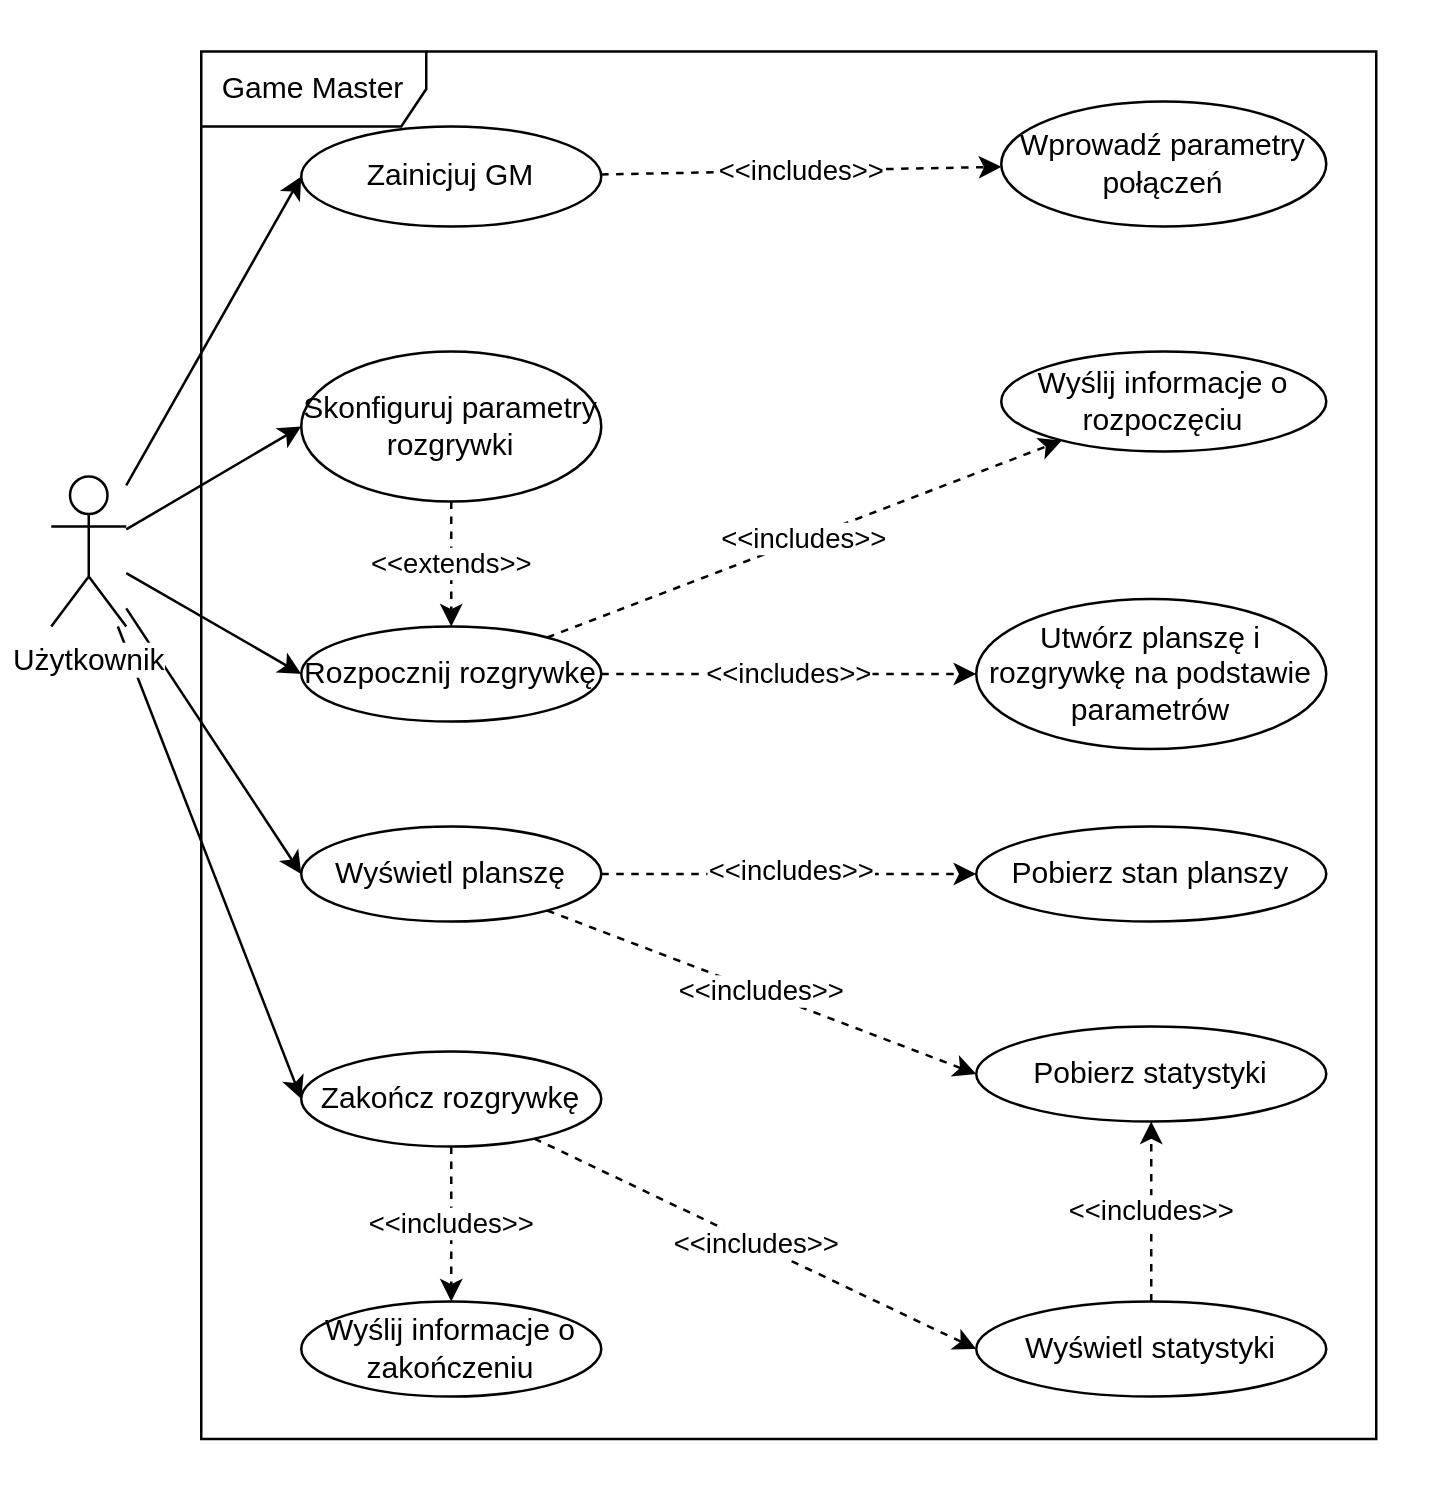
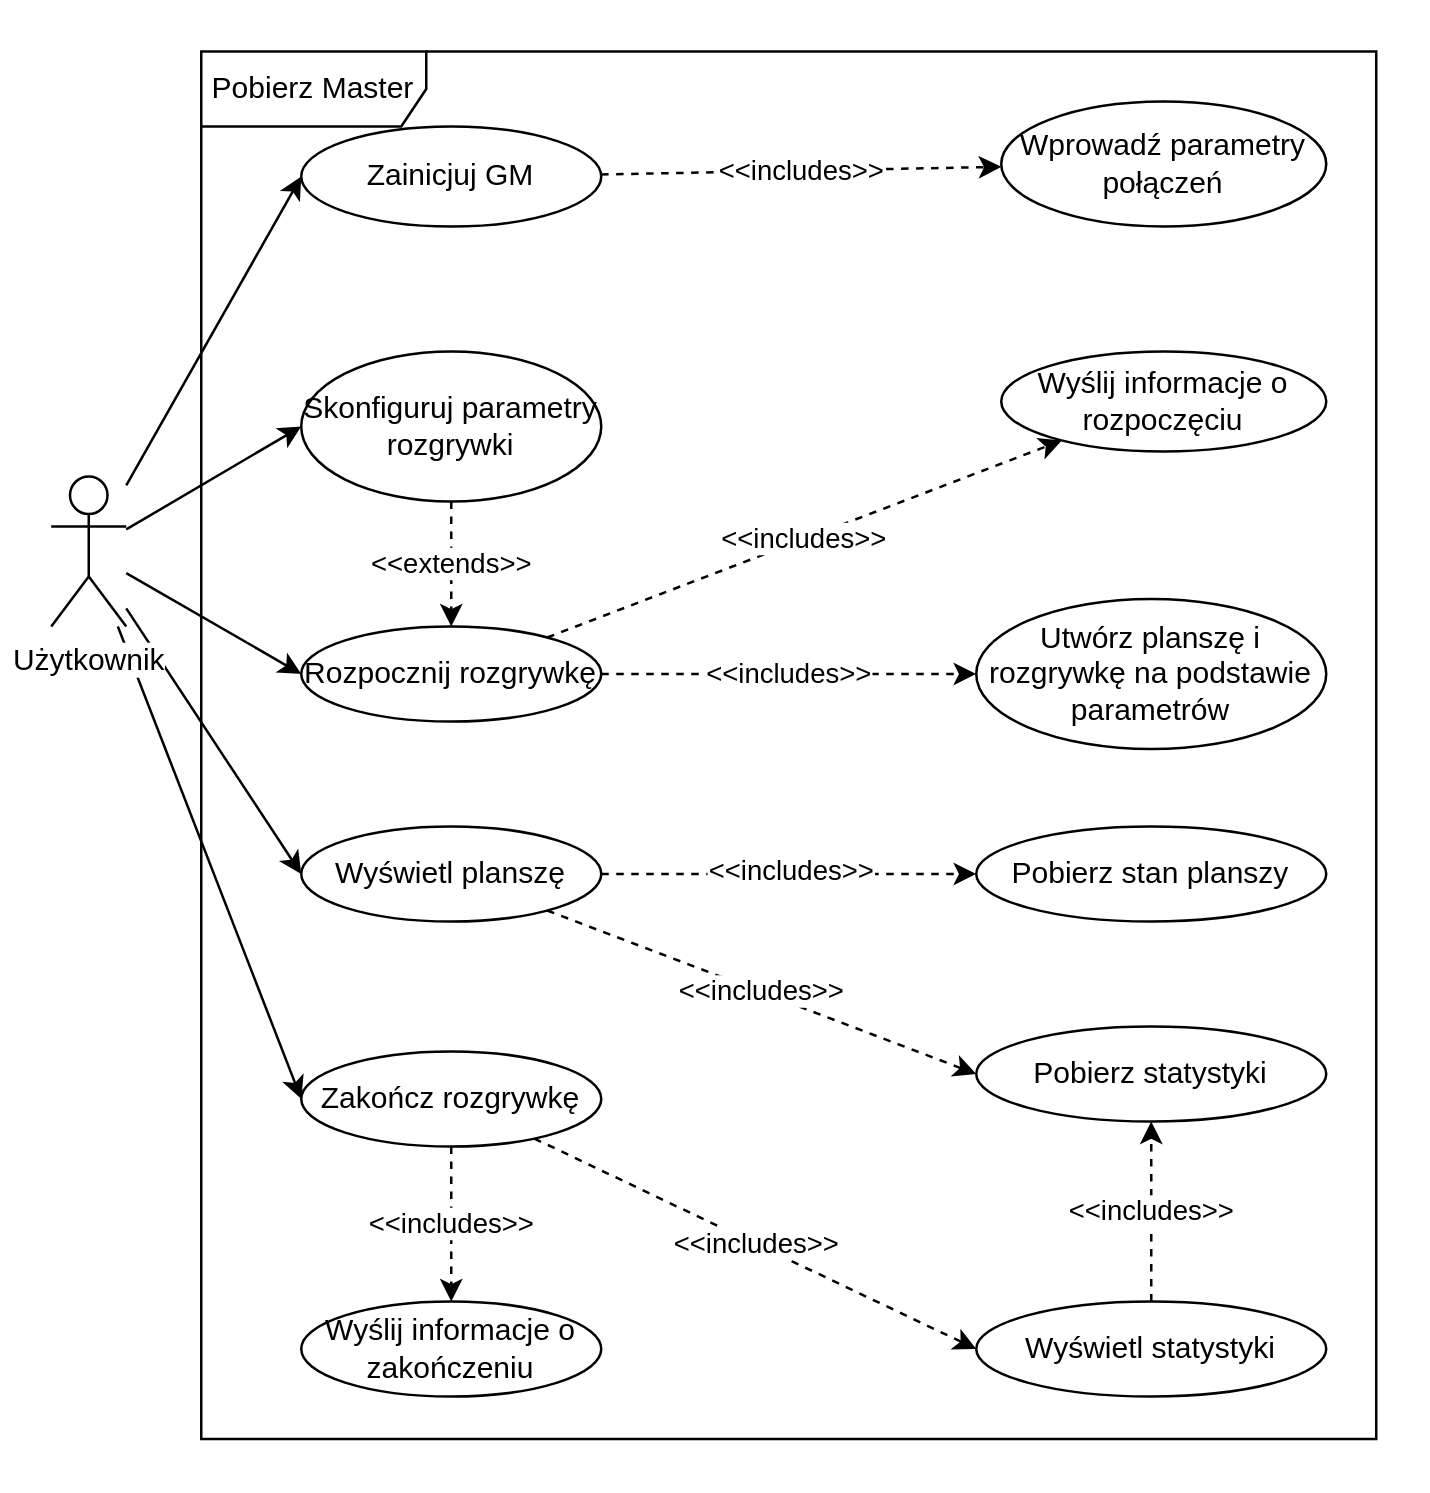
  <mxCell id="0" />
  <mxCell id="1" parent="0" />
  <mxCell id="2" style="rounded=0;orthogonalLoop=1;jettySize=auto;html=1;entryX=0;entryY=0.5;entryDx=0;entryDy=0;" parent="1" source="7" target="9" edge="1"><mxGeometry relative="1" as="geometry" /></mxCell>
  <mxCell id="3" style="rounded=0;orthogonalLoop=1;jettySize=auto;html=1;entryX=0;entryY=0.5;entryDx=0;entryDy=0;" parent="1" source="7" target="12" edge="1"><mxGeometry relative="1" as="geometry" /></mxCell>
  <mxCell id="4" style="rounded=0;orthogonalLoop=1;jettySize=auto;html=1;entryX=0;entryY=0.5;entryDx=0;entryDy=0;" parent="1" source="7" target="15" edge="1"><mxGeometry relative="1" as="geometry" /></mxCell>
  <mxCell id="5" style="rounded=0;orthogonalLoop=1;jettySize=auto;html=1;entryX=0;entryY=0.5;entryDx=0;entryDy=0;" parent="1" source="7" target="20" edge="1"><mxGeometry relative="1" as="geometry" /></mxCell>
  <mxCell id="6" style="rounded=0;orthogonalLoop=1;jettySize=auto;html=1;entryX=0;entryY=0.5;entryDx=0;entryDy=0;" parent="1" source="7" target="25" edge="1"><mxGeometry relative="1" as="geometry" /></mxCell>
  <mxCell id="7" value="Użytkownik" style="shape=umlActor;verticalLabelPosition=bottom;labelBackgroundColor=#ffffff;verticalAlign=top;html=1;outlineConnect=0;" parent="1" vertex="1"><mxGeometry x="20" y="190" width="30" height="60" as="geometry" /></mxCell>
  <mxCell id="8" value="&amp;lt;&amp;lt;includes&amp;gt;&amp;gt;" style="rounded=0;orthogonalLoop=1;jettySize=auto;html=1;dashed=1;" parent="1" source="9" target="10" edge="1"><mxGeometry relative="1" as="geometry" /></mxCell>
  <mxCell id="9" value="Zainicjuj GM" style="ellipse;whiteSpace=wrap;html=1;" parent="1" vertex="1"><mxGeometry x="120" y="50" width="120" height="40" as="geometry" /></mxCell>
  <mxCell id="10" value="Wprowadź parametry połączeń" style="ellipse;whiteSpace=wrap;html=1;" parent="1" vertex="1"><mxGeometry x="400" y="40" width="130" height="50" as="geometry" /></mxCell>
  <mxCell id="11" value="&amp;lt;&amp;lt;extends&amp;gt;&amp;gt;" style="edgeStyle=none;rounded=0;orthogonalLoop=1;jettySize=auto;html=1;entryX=0.5;entryY=0;entryDx=0;entryDy=0;dashed=1;endArrow=classic;endFill=1;" parent="1" source="12" target="15" edge="1"><mxGeometry relative="1" as="geometry" /></mxCell>
  <mxCell id="12" value="Skonfiguruj parametry rozgrywki" style="ellipse;whiteSpace=wrap;html=1;" parent="1" vertex="1"><mxGeometry x="120" y="140" width="120" height="60" as="geometry" /></mxCell>
  <mxCell id="13" value="&amp;lt;&amp;lt;includes&amp;gt;&amp;gt;" style="edgeStyle=none;rounded=0;orthogonalLoop=1;jettySize=auto;html=1;dashed=1;endArrow=classic;endFill=1;" parent="1" source="15" target="17" edge="1"><mxGeometry relative="1" as="geometry" /></mxCell>
  <mxCell id="14" value="&amp;lt;&amp;lt;includes&amp;gt;&amp;gt;" style="edgeStyle=none;rounded=0;orthogonalLoop=1;jettySize=auto;html=1;dashed=1;endArrow=classic;endFill=1;" parent="1" source="15" target="16" edge="1"><mxGeometry relative="1" as="geometry" /></mxCell>
  <mxCell id="15" value="Rozpocznij rozgrywkę" style="ellipse;whiteSpace=wrap;html=1;" parent="1" vertex="1"><mxGeometry x="120" y="250" width="120" height="38" as="geometry" /></mxCell>
  <mxCell id="16" value="Wyślij informacje o rozpoczęciu" style="ellipse;whiteSpace=wrap;html=1;" parent="1" vertex="1"><mxGeometry x="400" y="140" width="130" height="40" as="geometry" /></mxCell>
  <mxCell id="17" value="Utwórz planszę i rozgrywkę na podstawie parametrów" style="ellipse;whiteSpace=wrap;html=1;" parent="1" vertex="1"><mxGeometry x="390" y="239" width="140" height="60" as="geometry" /></mxCell>
  <mxCell id="18" value="&amp;lt;&amp;lt;includes&amp;gt;&amp;gt;" style="rounded=0;orthogonalLoop=1;jettySize=auto;html=1;entryX=0;entryY=0.5;entryDx=0;entryDy=0;dashed=1;" parent="1" source="20" target="21" edge="1"><mxGeometry x="0.007" y="1" relative="1" as="geometry"><mxPoint as="offset" /></mxGeometry></mxCell>
  <mxCell id="19" value="&amp;lt;&amp;lt;includes&amp;gt;&amp;gt;" style="rounded=0;orthogonalLoop=1;jettySize=auto;html=1;entryX=0;entryY=0.5;entryDx=0;entryDy=0;dashed=1;" parent="1" source="20" target="22" edge="1"><mxGeometry relative="1" as="geometry" /></mxCell>
  <mxCell id="20" value="Wyświetl planszę" style="ellipse;whiteSpace=wrap;html=1;" parent="1" vertex="1"><mxGeometry x="120" y="330" width="120" height="38" as="geometry" /></mxCell>
  <mxCell id="21" value="Pobierz stan planszy" style="ellipse;whiteSpace=wrap;html=1;" parent="1" vertex="1"><mxGeometry x="390" y="330" width="140" height="38" as="geometry" /></mxCell>
  <mxCell id="22" value="Pobierz statystyki" style="ellipse;whiteSpace=wrap;html=1;" parent="1" vertex="1"><mxGeometry x="390" y="410" width="140" height="38" as="geometry" /></mxCell>
  <mxCell id="23" value="&amp;lt;&amp;lt;includes&amp;gt;&amp;gt;" style="rounded=0;orthogonalLoop=1;jettySize=auto;html=1;dashed=1;" parent="1" source="25" target="26" edge="1"><mxGeometry relative="1" as="geometry" /></mxCell>
  <mxCell id="24" value="&amp;lt;&amp;lt;includes&amp;gt;&amp;gt;" style="rounded=0;orthogonalLoop=1;jettySize=auto;html=1;entryX=0;entryY=0.5;entryDx=0;entryDy=0;dashed=1;" parent="1" source="25" target="28" edge="1"><mxGeometry relative="1" as="geometry" /></mxCell>
  <mxCell id="25" value="Zakończ rozgrywkę" style="ellipse;whiteSpace=wrap;html=1;" parent="1" vertex="1"><mxGeometry x="120" y="420" width="120" height="38" as="geometry" /></mxCell>
  <mxCell id="26" value="Wyślij informacje o zakończeniu" style="ellipse;whiteSpace=wrap;html=1;" parent="1" vertex="1"><mxGeometry x="120" y="520" width="120" height="38" as="geometry" /></mxCell>
  <mxCell id="27" value="&amp;lt;&amp;lt;includes&amp;gt;&amp;gt;" style="rounded=0;orthogonalLoop=1;jettySize=auto;html=1;dashed=1;" parent="1" source="28" target="22" edge="1"><mxGeometry relative="1" as="geometry" /></mxCell>
  <mxCell id="28" value="Wyświetl statystyki" style="ellipse;whiteSpace=wrap;html=1;" parent="1" vertex="1"><mxGeometry x="390" y="520" width="140" height="38" as="geometry" /></mxCell>
- <mxCell id="29" value="Game Master" style="shape=umlFrame;whiteSpace=wrap;html=1;width=90;height=30;" parent="1" vertex="1"><mxGeometry x="80" y="20" width="470" height="555" as="geometry" /></mxCell>
+ <mxCell id="29" value="Pobierz Master" style="shape=umlFrame;whiteSpace=wrap;html=1;width=90;height=30;" parent="1" vertex="1"><mxGeometry x="80" y="20" width="470" height="555" as="geometry" /></mxCell>
